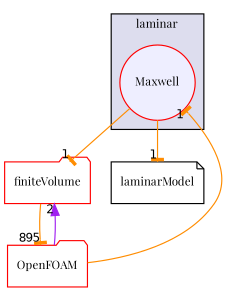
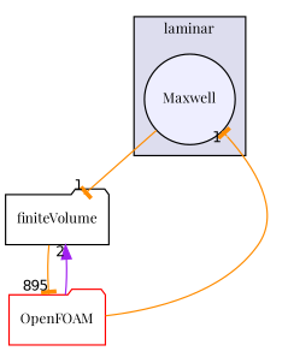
  digraph {
    compound=true
    fontname="Playfair Display"
    node [fontname="Playfair Display" fontsize=10 shape=folder]
    edge [arrowhead=tee color=darkorange fontname="Playfair Display" headlabel=1 labeldistance=1.5 labelfontname=Helvetica labelfontsize=10]
-   n1 [fillcolor="#eeeeff" label=Maxwell pencolor=black shape=circle style=filled color=red]
-   n2 [color=red label=finiteVolume]
-   n3 [label=laminarModel shape=note]
+   n1 [fillcolor="#eeeeff" label=Maxwell pencolor=black shape=circle style=filled]
+   n2 [color=black label=finiteVolume]
    n4 [color=red label=OpenFOAM]
    subgraph cluster_1 {
      bgcolor="#ddddee"
      fontsize=10
      label=laminar
      pencolor=black
      n1
    }
    n1 -> n2
-   n1 -> n3
    n2 -> n4 [headlabel=895]
    n4 -> n1
    n4 -> n2 [arrowhead=normal color=purple headlabel=2]
  }
